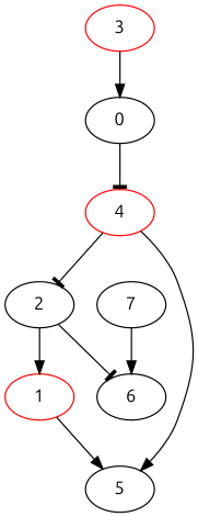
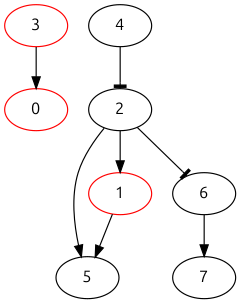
  digraph {
    fontname=Ubuntu
    node [fontname=Ubuntu]
    edge [arrowhead=normal fontname=Ubuntu]
    3 [color=red]
-   0 [color=black]
-   4 [color=red]
+   0 [color=red]
+   4
    2
    5
    1 [color=red]
    6
    7
    3 -> 0
-   0 -> 4 [arrowhead=tee]
    4 -> 2 [arrowhead=tee]
-   4 -> 5
+   2 -> 5
    2 -> 1
    2 -> 6 [arrowhead=tee]
    1 -> 5
-   7 -> 6
+   6 -> 7
  }
